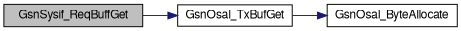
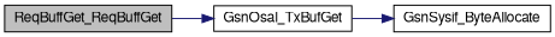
  digraph {
    rankdir=LR
    node [color=black fillcolor=white fontname=FreeSans fontsize=12 shape=record style=filled]
    edge [color=midnightblue fontname=FreeSans fontsize=12 labelfontname=FreeSans labelfontsize=12 style=solid]
-   n1 [fillcolor=grey75 fontcolor=black height=0.2 label=GsnSysif_ReqBuffGet width=0.4]
+   n1 [fillcolor=grey75 fontcolor=black height=0.2 label=ReqBuffGet_ReqBuffGet width=0.4]
    n2 [height=0.2 label=GsnOsal_TxBufGet width=0.4]
-   n3 [height=0.2 label=GsnOsal_ByteAllocate width=0.4]
+   n3 [height=0.2 label=GsnSysif_ByteAllocate width=0.4]
    n1 -> n2
    n2 -> n3
  }
